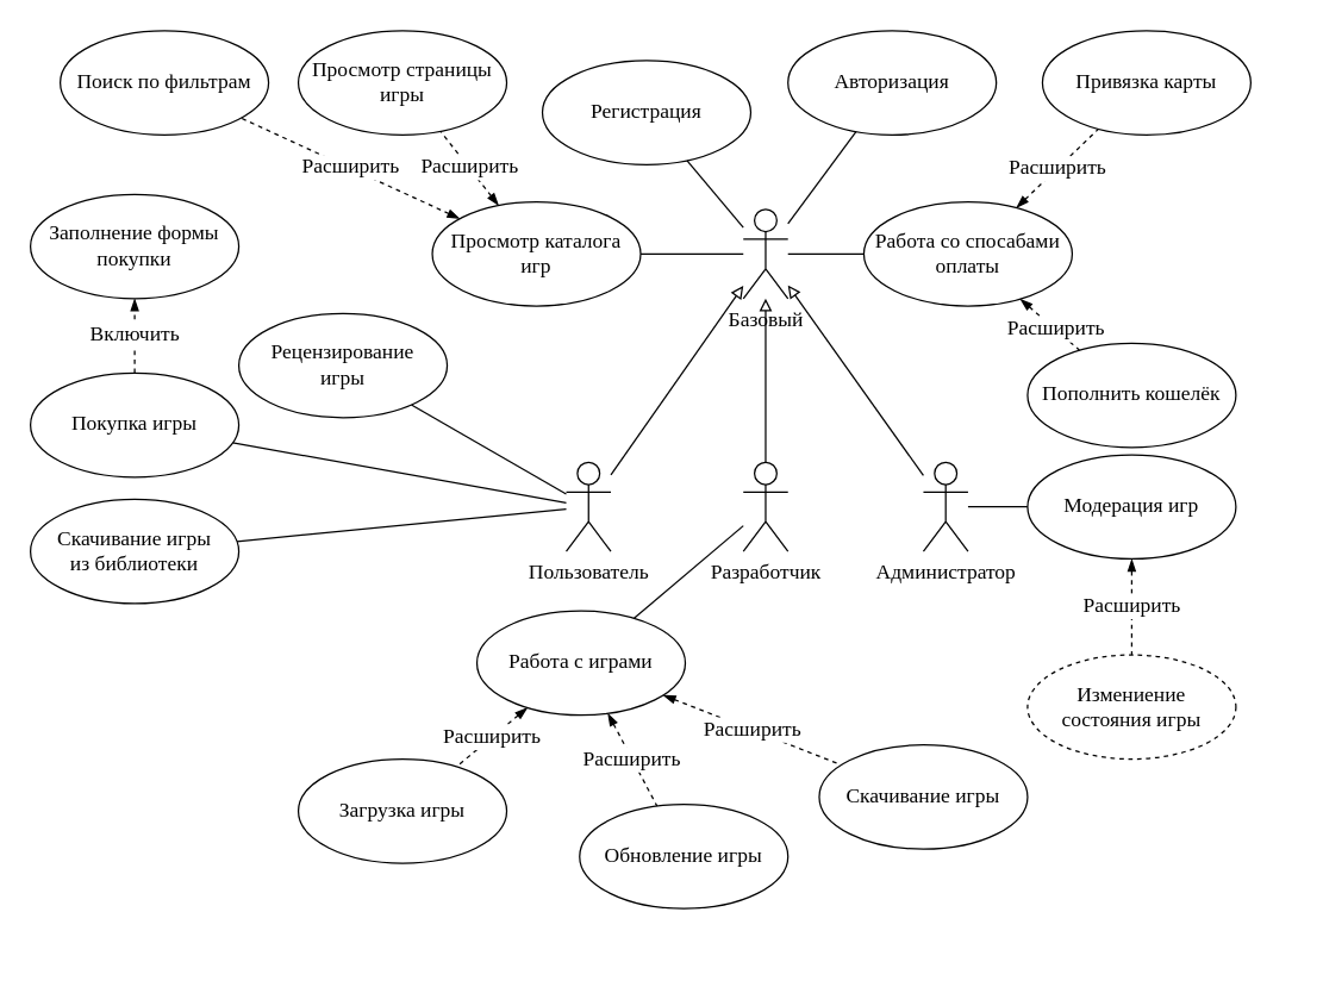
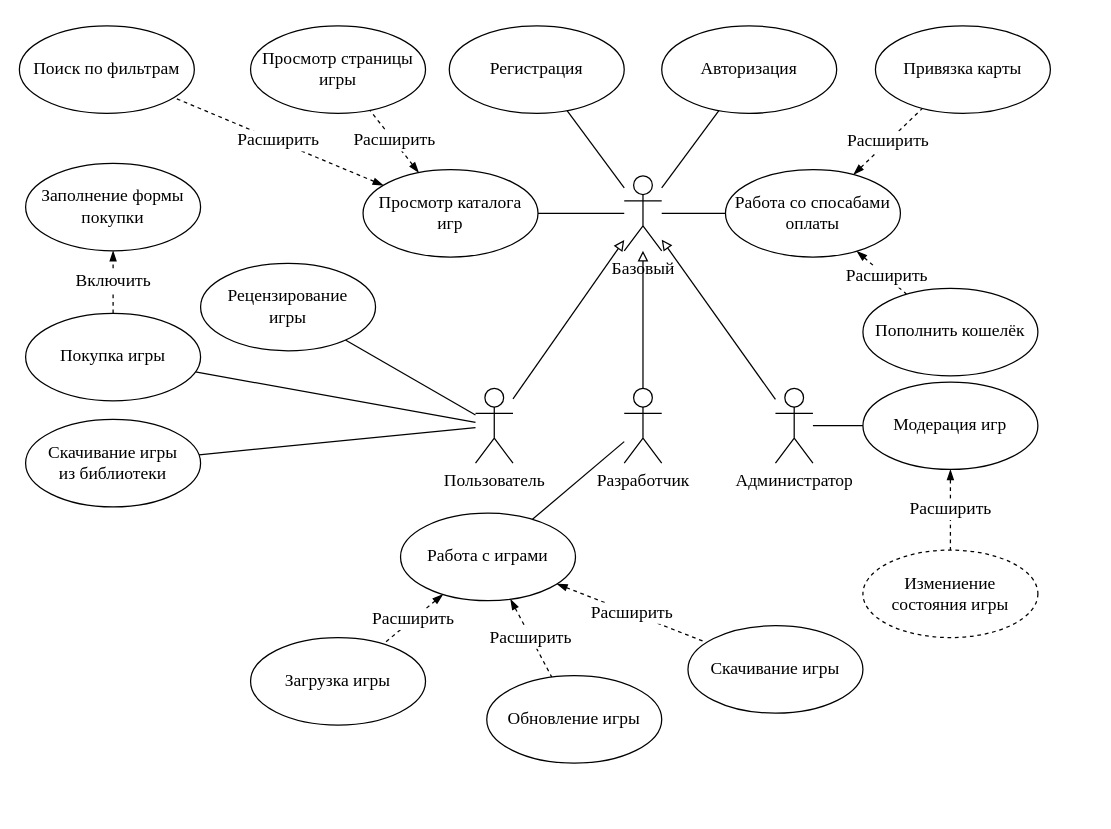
  <mxCell id="0" />
  <mxCell id="1" parent="0" />
  <mxCell id="2" style="edgeStyle=none;shape=connector;rounded=0;orthogonalLoop=1;jettySize=auto;html=1;labelBackgroundColor=default;strokeColor=default;align=center;verticalAlign=middle;fontFamily=Helvetica;fontSize=11;fontColor=default;endArrow=block;endFill=0;" parent="1" source="6" target="19" edge="1"><mxGeometry relative="1" as="geometry" /></mxCell>
  <mxCell id="3" style="edgeStyle=none;shape=connector;rounded=0;orthogonalLoop=1;jettySize=auto;html=1;labelBackgroundColor=default;strokeColor=default;align=center;verticalAlign=middle;fontFamily=Helvetica;fontSize=11;fontColor=default;endArrow=none;endFill=0;" parent="1" source="6" target="36" edge="1"><mxGeometry relative="1" as="geometry" /></mxCell>
  <mxCell id="4" style="edgeStyle=none;shape=connector;rounded=0;orthogonalLoop=1;jettySize=auto;html=1;labelBackgroundColor=default;strokeColor=default;align=center;verticalAlign=middle;fontFamily=Helvetica;fontSize=11;fontColor=default;endArrow=none;endFill=0;" parent="1" source="6" target="24" edge="1"><mxGeometry relative="1" as="geometry" /></mxCell>
  <mxCell id="5" style="edgeStyle=none;shape=connector;rounded=0;orthogonalLoop=1;jettySize=auto;html=1;labelBackgroundColor=default;strokeColor=default;align=center;verticalAlign=middle;fontFamily=Helvetica;fontSize=11;fontColor=default;endArrow=none;endFill=0;" parent="1" source="6" target="25" edge="1"><mxGeometry relative="1" as="geometry" /></mxCell>
  <mxCell id="6" value="Пользователь" style="shape=umlActor;verticalLabelPosition=bottom;verticalAlign=top;html=1;fontFamily=Times New Roman;fontSize=14;" parent="1" vertex="1"><mxGeometry x="380" y="310" width="30" height="60" as="geometry" /></mxCell>
  <mxCell id="7" style="edgeStyle=none;shape=connector;rounded=0;orthogonalLoop=1;jettySize=auto;html=1;labelBackgroundColor=default;strokeColor=default;align=center;verticalAlign=middle;fontFamily=Helvetica;fontSize=11;fontColor=default;endArrow=none;endFill=0;" parent="1" source="9" target="38" edge="1"><mxGeometry relative="1" as="geometry"><mxPoint x="680.263" y="341.968" as="targetPoint" /></mxGeometry></mxCell>
  <mxCell id="8" style="edgeStyle=none;shape=connector;rounded=0;orthogonalLoop=1;jettySize=auto;html=1;labelBackgroundColor=default;strokeColor=default;align=center;verticalAlign=middle;fontFamily=Helvetica;fontSize=11;fontColor=default;endArrow=block;endFill=0;" parent="1" source="9" target="19" edge="1"><mxGeometry relative="1" as="geometry" /></mxCell>
  <mxCell id="9" value="Администратор" style="shape=umlActor;verticalLabelPosition=bottom;verticalAlign=top;html=1;fontFamily=Times New Roman;fontSize=14;" parent="1" vertex="1"><mxGeometry x="620" y="310" width="30" height="60" as="geometry" /></mxCell>
  <mxCell id="10" style="edgeStyle=none;shape=connector;rounded=0;orthogonalLoop=1;jettySize=auto;html=1;labelBackgroundColor=default;strokeColor=default;align=center;verticalAlign=middle;fontFamily=Helvetica;fontSize=11;fontColor=default;endArrow=block;endFill=0;" parent="1" source="12" target="19" edge="1"><mxGeometry relative="1" as="geometry" /></mxCell>
  <mxCell id="11" style="edgeStyle=none;rounded=0;orthogonalLoop=1;jettySize=auto;html=1;endArrow=none;endFill=0;" parent="1" source="12" target="30" edge="1"><mxGeometry relative="1" as="geometry" /></mxCell>
  <mxCell id="12" value="Разработчик" style="shape=umlActor;verticalLabelPosition=bottom;verticalAlign=top;html=1;fontFamily=Times New Roman;fontSize=14;" parent="1" vertex="1"><mxGeometry x="499" y="310" width="30" height="60" as="geometry" /></mxCell>
- <mxCell id="13" value="Регистрация" style="ellipse;whiteSpace=wrap;html=1;fontFamily=Times New Roman;fontSize=14;" parent="1" vertex="1"><mxGeometry x="364" y="40" width="140" height="70" as="geometry" /></mxCell>
+ <mxCell id="13" value="Регистрация" style="ellipse;whiteSpace=wrap;html=1;fontFamily=Times New Roman;fontSize=14;" parent="1" vertex="1"><mxGeometry x="359" y="20" width="140" height="70" as="geometry" /></mxCell>
  <mxCell id="14" value="Авторизация" style="ellipse;whiteSpace=wrap;html=1;fontFamily=Times New Roman;fontSize=14;" parent="1" vertex="1"><mxGeometry x="529" y="20" width="140" height="70" as="geometry" /></mxCell>
  <mxCell id="15" style="rounded=0;orthogonalLoop=1;jettySize=auto;html=1;endArrow=none;endFill=0;" parent="1" source="19" target="13" edge="1"><mxGeometry relative="1" as="geometry" /></mxCell>
  <mxCell id="16" style="rounded=0;orthogonalLoop=1;jettySize=auto;html=1;endArrow=none;endFill=0;" parent="1" source="19" target="14" edge="1"><mxGeometry relative="1" as="geometry" /></mxCell>
  <mxCell id="17" style="edgeStyle=none;shape=connector;rounded=0;orthogonalLoop=1;jettySize=auto;html=1;labelBackgroundColor=default;strokeColor=default;align=center;verticalAlign=middle;fontFamily=Helvetica;fontSize=11;fontColor=default;endArrow=none;endFill=0;" parent="1" source="19" target="22" edge="1"><mxGeometry relative="1" as="geometry" /></mxCell>
  <mxCell id="18" style="edgeStyle=none;rounded=0;orthogonalLoop=1;jettySize=auto;html=1;endArrow=none;endFill=0;" parent="1" source="19" target="46" edge="1"><mxGeometry relative="1" as="geometry" /></mxCell>
  <mxCell id="19" value="Базовый" style="shape=umlActor;verticalLabelPosition=bottom;verticalAlign=top;html=1;fontFamily=Times New Roman;fontSize=14;" parent="1" vertex="1"><mxGeometry x="499" y="140" width="30" height="60" as="geometry" /></mxCell>
  <mxCell id="20" value="Расширить" style="edgeStyle=none;shape=connector;rounded=0;orthogonalLoop=1;jettySize=auto;html=1;labelBackgroundColor=default;strokeColor=default;align=center;verticalAlign=middle;fontFamily=Times New Roman;fontSize=14;fontColor=default;endArrow=none;endFill=0;dashed=1;startArrow=blockThin;startFill=1;" parent="1" source="22" target="40" edge="1"><mxGeometry relative="1" as="geometry" /></mxCell>
  <mxCell id="21" value="Расширить" style="edgeStyle=none;shape=connector;rounded=0;orthogonalLoop=1;jettySize=auto;html=1;dashed=1;labelBackgroundColor=default;strokeColor=default;align=center;verticalAlign=middle;fontFamily=Times New Roman;fontSize=14;fontColor=default;endArrow=none;endFill=0;startArrow=blockThin;startFill=1;" parent="1" source="22" target="41" edge="1"><mxGeometry relative="1" as="geometry" /></mxCell>
  <mxCell id="22" value="Просмотр каталога&lt;br&gt;игр" style="ellipse;whiteSpace=wrap;html=1;fontFamily=Times New Roman;fontSize=14;" parent="1" vertex="1"><mxGeometry x="290" y="135" width="140" height="70" as="geometry" /></mxCell>
  <mxCell id="23" value="Включить" style="edgeStyle=none;shape=connector;rounded=0;orthogonalLoop=1;jettySize=auto;html=1;labelBackgroundColor=default;strokeColor=default;align=center;verticalAlign=middle;fontFamily=Times New Roman;fontSize=14;fontColor=default;endArrow=blockThin;endFill=1;dashed=1;startArrow=none;startFill=0;" parent="1" source="24" target="42" edge="1"><mxGeometry relative="1" as="geometry" /></mxCell>
  <mxCell id="24" value="Покупка игры" style="ellipse;whiteSpace=wrap;html=1;fontFamily=Times New Roman;fontSize=14;" parent="1" vertex="1"><mxGeometry x="20" y="250" width="140" height="70" as="geometry" /></mxCell>
  <mxCell id="25" value="Скачивание игры&lt;br&gt;из библиотеки" style="ellipse;whiteSpace=wrap;html=1;fontFamily=Times New Roman;fontSize=14;" parent="1" vertex="1"><mxGeometry x="20" y="335" width="140" height="70" as="geometry" /></mxCell>
  <mxCell id="26" value="Расширить" style="edgeStyle=none;shape=connector;rounded=0;orthogonalLoop=1;jettySize=auto;html=1;labelBackgroundColor=default;strokeColor=default;align=center;verticalAlign=middle;fontFamily=Times New Roman;fontSize=14;fontColor=default;endArrow=none;endFill=0;dashed=1;startArrow=blockThin;startFill=1;" parent="1" edge="1"><mxGeometry relative="1" as="geometry"><mxPoint x="773.491" y="377.97" as="sourcePoint" /></mxGeometry></mxCell>
  <mxCell id="27" value="Расширить" style="edgeStyle=none;shape=connector;rounded=0;orthogonalLoop=1;jettySize=auto;html=1;labelBackgroundColor=default;strokeColor=default;align=center;verticalAlign=middle;fontFamily=Times New Roman;fontSize=14;fontColor=default;endArrow=none;endFill=0;dashed=1;startArrow=blockThin;startFill=1;" parent="1" source="30" target="34" edge="1"><mxGeometry relative="1" as="geometry" /></mxCell>
  <mxCell id="28" value="Расширить" style="edgeStyle=none;shape=connector;rounded=0;orthogonalLoop=1;jettySize=auto;html=1;labelBackgroundColor=default;strokeColor=default;align=center;verticalAlign=middle;fontFamily=Times New Roman;fontSize=14;fontColor=default;endArrow=none;endFill=0;dashed=1;startArrow=blockThin;startFill=1;" parent="1" source="30" target="35" edge="1"><mxGeometry relative="1" as="geometry" /></mxCell>
  <mxCell id="29" value="Расширить" style="edgeStyle=none;shape=connector;rounded=0;orthogonalLoop=1;jettySize=auto;html=1;labelBackgroundColor=default;strokeColor=default;align=center;verticalAlign=middle;fontFamily=Times New Roman;fontSize=14;fontColor=default;endArrow=none;endFill=0;dashed=1;startArrow=blockThin;startFill=1;" parent="1" source="30" target="33" edge="1"><mxGeometry relative="1" as="geometry" /></mxCell>
  <mxCell id="30" value="Работа с играми" style="ellipse;whiteSpace=wrap;html=1;fontFamily=Times New Roman;fontSize=14;" parent="1" vertex="1"><mxGeometry x="320" y="410" width="140" height="70" as="geometry" /></mxCell>
  <mxCell id="31" value="Расширить" style="edgeStyle=none;shape=connector;rounded=0;orthogonalLoop=1;jettySize=auto;html=1;labelBackgroundColor=default;strokeColor=default;align=center;verticalAlign=middle;fontFamily=Times New Roman;fontSize=14;fontColor=default;endArrow=none;endFill=0;dashed=1;startArrow=blockThin;startFill=1;" parent="1" edge="1"><mxGeometry relative="1" as="geometry"><mxPoint x="850.048" y="166.295" as="targetPoint" /></mxGeometry></mxCell>
  <mxCell id="32" value="Расширить" style="edgeStyle=none;shape=connector;rounded=0;orthogonalLoop=1;jettySize=auto;html=1;dashed=1;labelBackgroundColor=default;strokeColor=default;align=center;verticalAlign=middle;fontFamily=Times New Roman;fontSize=14;fontColor=default;endArrow=none;endFill=0;startArrow=blockThin;startFill=1;" parent="1" edge="1"><mxGeometry relative="1" as="geometry"><mxPoint x="866.55" y="77.601" as="targetPoint" /></mxGeometry></mxCell>
  <mxCell id="33" value="Загрузка игры" style="ellipse;whiteSpace=wrap;html=1;fontFamily=Times New Roman;fontSize=14;" parent="1" vertex="1"><mxGeometry x="200" y="509.5" width="140" height="70" as="geometry" /></mxCell>
  <mxCell id="34" value="Скачивание игры" style="ellipse;whiteSpace=wrap;html=1;fontFamily=Times New Roman;fontSize=14;" parent="1" vertex="1"><mxGeometry x="550" y="500" width="140" height="70" as="geometry" /></mxCell>
  <mxCell id="35" value="Обновление игры" style="ellipse;whiteSpace=wrap;html=1;fontFamily=Times New Roman;fontSize=14;" parent="1" vertex="1"><mxGeometry x="389" y="540" width="140" height="70" as="geometry" /></mxCell>
  <mxCell id="36" value="Рецензирование&lt;br&gt;игры" style="ellipse;whiteSpace=wrap;html=1;fontFamily=Times New Roman;fontSize=14;" parent="1" vertex="1"><mxGeometry x="160" y="210" width="140" height="70" as="geometry" /></mxCell>
  <mxCell id="37" value="&lt;span style=&quot;color: rgb(0, 0, 0); font-family: &amp;quot;Times New Roman&amp;quot;; font-size: 14px; font-style: normal; font-variant-ligatures: normal; font-variant-caps: normal; font-weight: 400; letter-spacing: normal; orphans: 2; text-align: center; text-indent: 0px; text-transform: none; widows: 2; word-spacing: 0px; -webkit-text-stroke-width: 0px; background-color: rgb(255, 255, 255); text-decoration-thickness: initial; text-decoration-style: initial; text-decoration-color: initial; float: none; display: inline !important;&quot;&gt;Расширить&lt;/span&gt;" style="edgeStyle=none;shape=connector;rounded=0;orthogonalLoop=1;jettySize=auto;html=1;labelBackgroundColor=default;strokeColor=default;align=center;verticalAlign=middle;fontFamily=Times New Roman;fontSize=14;fontColor=default;endArrow=none;endFill=0;dashed=1;startArrow=blockThin;startFill=1;" parent="1" source="38" target="39" edge="1"><mxGeometry relative="1" as="geometry" /></mxCell>
  <mxCell id="38" value="Модерация игр" style="ellipse;whiteSpace=wrap;html=1;fontFamily=Times New Roman;fontSize=14;" parent="1" vertex="1"><mxGeometry x="690" y="305" width="140" height="70" as="geometry" /></mxCell>
  <mxCell id="39" value="Измениение&lt;br&gt;состояния игры" style="ellipse;whiteSpace=wrap;html=1;fontFamily=Times New Roman;fontSize=14;dashed=1;" parent="1" vertex="1"><mxGeometry x="690" y="439.5" width="140" height="70" as="geometry" /></mxCell>
- <mxCell id="40" value="Поиск по фильтрам" style="ellipse;whiteSpace=wrap;html=1;fontFamily=Times New Roman;fontSize=14;" parent="1" vertex="1"><mxGeometry x="40" y="20" width="140" height="70" as="geometry" /></mxCell>
+ <mxCell id="40" value="Поиск по фильтрам" style="ellipse;whiteSpace=wrap;html=1;fontFamily=Times New Roman;fontSize=14;" parent="1" vertex="1"><mxGeometry x="15" y="20" width="140" height="70" as="geometry" /></mxCell>
  <mxCell id="41" value="Просмотр страницы&lt;br&gt;игры" style="ellipse;whiteSpace=wrap;html=1;fontFamily=Times New Roman;fontSize=14;" parent="1" vertex="1"><mxGeometry x="200" y="20" width="140" height="70" as="geometry" /></mxCell>
  <mxCell id="42" value="Заполнение формы&lt;br&gt;покупки" style="ellipse;whiteSpace=wrap;html=1;fontFamily=Times New Roman;fontSize=14;" parent="1" vertex="1"><mxGeometry x="20" y="130" width="140" height="70" as="geometry" /></mxCell>
  <mxCell id="43" value="Расширить" style="edgeStyle=none;shape=connector;rounded=0;orthogonalLoop=1;jettySize=auto;html=1;dashed=1;labelBackgroundColor=default;strokeColor=default;align=center;verticalAlign=middle;fontFamily=Times New Roman;fontSize=14;fontColor=default;endArrow=none;endFill=0;startArrow=blockThin;startFill=1;" parent="1" source="46" target="47" edge="1"><mxGeometry relative="1" as="geometry" /></mxCell>
  <mxCell id="44" style="edgeStyle=none;shape=connector;rounded=0;orthogonalLoop=1;jettySize=auto;html=1;dashed=1;labelBackgroundColor=default;strokeColor=default;align=center;verticalAlign=middle;fontFamily=Times New Roman;fontSize=14;fontColor=default;startArrow=blockThin;startFill=1;endArrow=none;endFill=0;" edge="1" parent="1" source="46" target="50"><mxGeometry relative="1" as="geometry" /></mxCell>
  <mxCell id="45" value="Расширить" style="edgeLabel;html=1;align=center;verticalAlign=middle;resizable=0;points=[];fontSize=14;fontFamily=Times New Roman;fontColor=default;" vertex="1" connectable="0" parent="44"><mxGeometry x="0.221" y="-3" relative="1" as="geometry"><mxPoint x="1" y="-3" as="offset" /></mxGeometry></mxCell>
  <mxCell id="46" value="Работа со спосабами&lt;br&gt;оплаты" style="ellipse;whiteSpace=wrap;html=1;fontFamily=Times New Roman;fontSize=14;" parent="1" vertex="1"><mxGeometry x="580" y="135" width="140" height="70" as="geometry" /></mxCell>
  <mxCell id="47" value="Привязка карты" style="ellipse;whiteSpace=wrap;html=1;fontFamily=Times New Roman;fontSize=14;" parent="1" vertex="1"><mxGeometry x="700" y="20" width="140" height="70" as="geometry" /></mxCell>
  <mxCell id="48" value="Расширить" style="edgeStyle=none;shape=connector;rounded=0;orthogonalLoop=1;jettySize=auto;html=1;dashed=1;labelBackgroundColor=default;strokeColor=default;align=center;verticalAlign=middle;fontFamily=Times New Roman;fontSize=14;fontColor=default;endArrow=none;endFill=0;startArrow=blockThin;startFill=1;" parent="1" edge="1"><mxGeometry relative="1" as="geometry"><mxPoint x="187.902" y="582.963" as="sourcePoint" /></mxGeometry></mxCell>
  <mxCell id="49" value="Расширить" style="edgeStyle=none;shape=connector;rounded=0;orthogonalLoop=1;jettySize=auto;html=1;dashed=1;labelBackgroundColor=default;strokeColor=default;align=center;verticalAlign=middle;fontFamily=Times New Roman;fontSize=14;fontColor=default;endArrow=none;endFill=0;startArrow=blockThin;startFill=1;" parent="1" edge="1"><mxGeometry relative="1" as="geometry"><mxPoint x="208.682" y="640.27" as="targetPoint" /></mxGeometry></mxCell>
  <mxCell id="50" value="Пополнить кошелёк" style="ellipse;whiteSpace=wrap;html=1;fontFamily=Times New Roman;fontSize=14;" vertex="1" parent="1"><mxGeometry x="690" y="230" width="140" height="70" as="geometry" /></mxCell>
